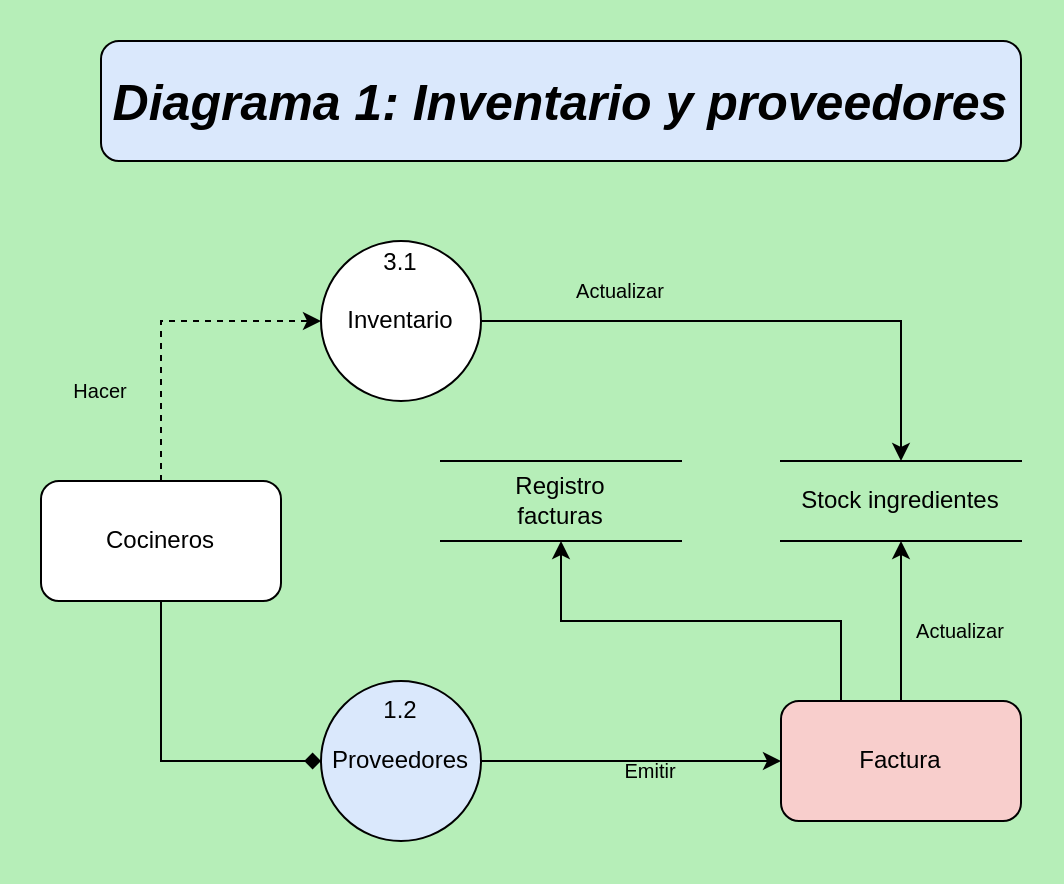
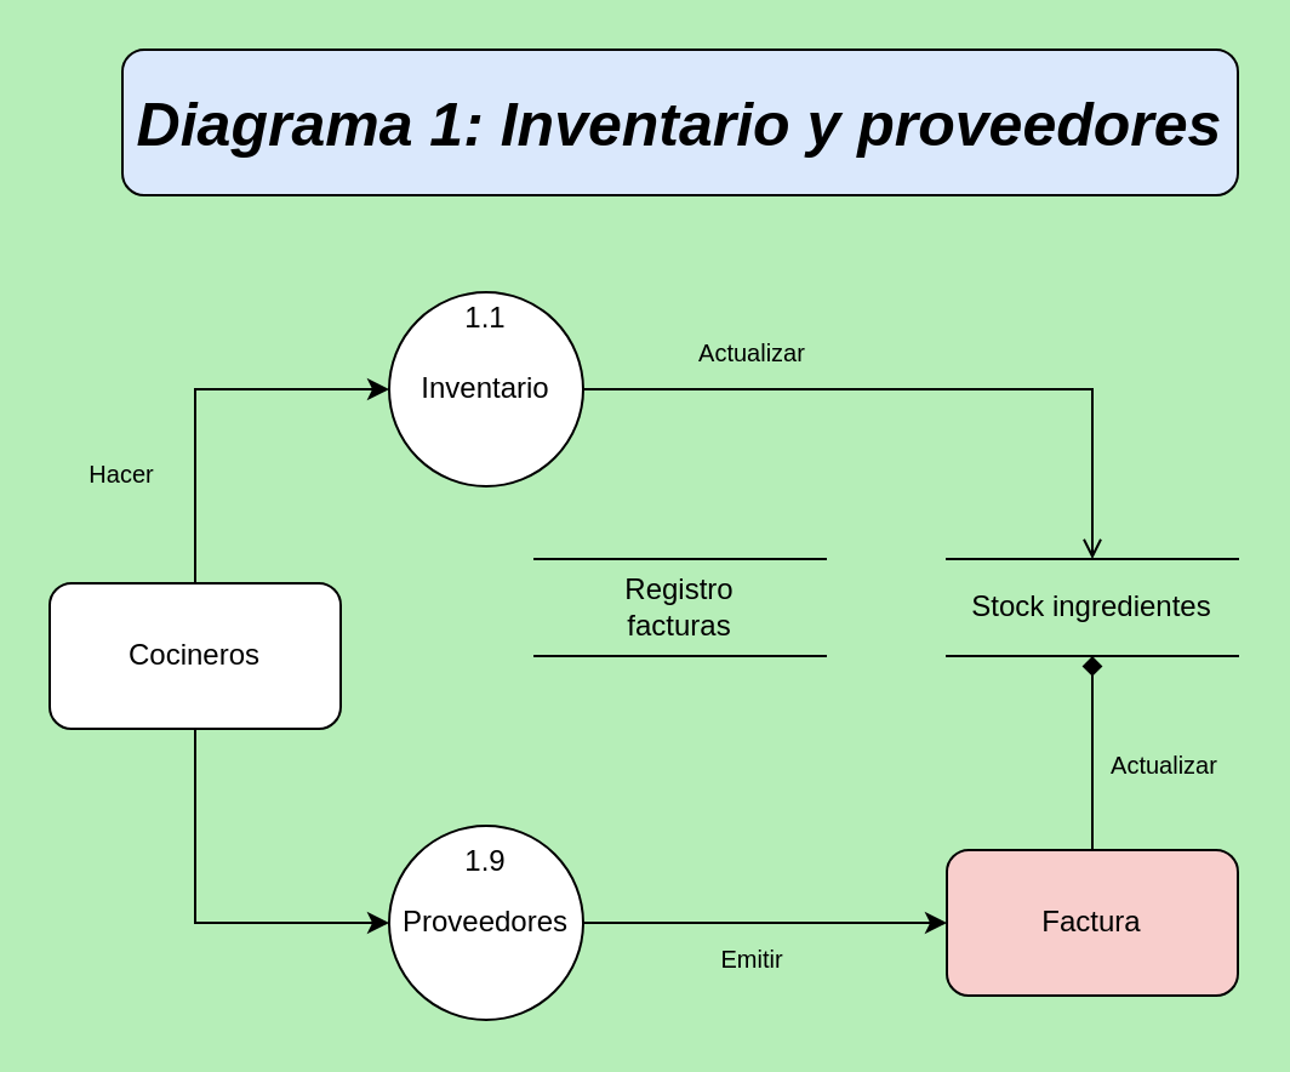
  <mxCell id="0" />
  <mxCell id="1" parent="0" />
- <mxCell id="2" style="edgeStyle=orthogonalEdgeStyle;rounded=0;orthogonalLoop=1;jettySize=auto;html=1;exitX=0.5;exitY=0;exitDx=0;exitDy=0;entryX=0;entryY=0.5;entryDx=0;entryDy=0;dashed=1;" edge="1" parent="1" source="4" target="7"><mxGeometry relative="1" as="geometry" /></mxCell>
- <mxCell id="3" style="edgeStyle=orthogonalEdgeStyle;rounded=0;orthogonalLoop=1;jettySize=auto;html=1;exitX=0.5;exitY=1;exitDx=0;exitDy=0;entryX=0;entryY=0.5;entryDx=0;entryDy=0;endArrow=diamond;" edge="1" parent="1" source="4" target="9"><mxGeometry relative="1" as="geometry" /></mxCell>
+ <mxCell id="2" style="edgeStyle=orthogonalEdgeStyle;rounded=0;orthogonalLoop=1;jettySize=auto;html=1;exitX=0.5;exitY=0;exitDx=0;exitDy=0;entryX=0;entryY=0.5;entryDx=0;entryDy=0;" edge="1" parent="1" source="4" target="7"><mxGeometry relative="1" as="geometry" /></mxCell>
+ <mxCell id="3" style="edgeStyle=orthogonalEdgeStyle;rounded=0;orthogonalLoop=1;jettySize=auto;html=1;exitX=0.5;exitY=1;exitDx=0;exitDy=0;entryX=0;entryY=0.5;entryDx=0;entryDy=0;" edge="1" parent="1" source="4" target="9"><mxGeometry relative="1" as="geometry" /></mxCell>
  <mxCell id="4" value="Cocineros" style="rounded=1;whiteSpace=wrap;html=1;" vertex="1" parent="1"><mxGeometry x="20" y="240" width="120" height="60" as="geometry" /></mxCell>
  <mxCell id="5" value="&lt;b&gt;&lt;i&gt;&lt;font style=&quot;font-size: 25px;&quot;&gt;Diagrama 1: Inventario y proveedores&lt;br&gt;&lt;/font&gt;&lt;/i&gt;&lt;/b&gt;" style="rounded=1;whiteSpace=wrap;html=1;fillColor=#dae8fc;" vertex="1" parent="1"><mxGeometry x="50" y="20" width="460" height="60" as="geometry" /></mxCell>
- <mxCell id="6" style="edgeStyle=orthogonalEdgeStyle;rounded=0;orthogonalLoop=1;jettySize=auto;html=1;exitX=1;exitY=0.5;exitDx=0;exitDy=0;entryX=0.5;entryY=0;entryDx=0;entryDy=0;" edge="1" parent="1" source="7" target="10"><mxGeometry relative="1" as="geometry" /></mxCell>
+ <mxCell id="6" style="edgeStyle=orthogonalEdgeStyle;rounded=0;orthogonalLoop=1;jettySize=auto;html=1;exitX=1;exitY=0.5;exitDx=0;exitDy=0;entryX=0.5;entryY=0;entryDx=0;entryDy=0;endArrow=open;" edge="1" parent="1" source="7" target="10"><mxGeometry relative="1" as="geometry" /></mxCell>
  <mxCell id="7" value="Inventario" style="ellipse;whiteSpace=wrap;html=1;aspect=fixed;" vertex="1" parent="1"><mxGeometry x="160" y="120" width="80" height="80" as="geometry" /></mxCell>
  <mxCell id="8" style="edgeStyle=orthogonalEdgeStyle;rounded=0;orthogonalLoop=1;jettySize=auto;html=1;exitX=1;exitY=0.5;exitDx=0;exitDy=0;entryX=0;entryY=0.5;entryDx=0;entryDy=0;" edge="1" parent="1" source="9" target="15"><mxGeometry relative="1" as="geometry" /></mxCell>
- <mxCell id="9" value="Proveedores" style="ellipse;whiteSpace=wrap;html=1;aspect=fixed;fillColor=#dae8fc;" vertex="1" parent="1"><mxGeometry x="160" y="340" width="80" height="80" as="geometry" /></mxCell>
+ <mxCell id="9" value="Proveedores" style="ellipse;whiteSpace=wrap;html=1;aspect=fixed;" vertex="1" parent="1"><mxGeometry x="160" y="340" width="80" height="80" as="geometry" /></mxCell>
  <mxCell id="10" value="Stock ingredientes" style="shape=partialRectangle;whiteSpace=wrap;html=1;left=0;right=0;fillColor=none;" vertex="1" parent="1"><mxGeometry x="390" y="230" width="120" height="40" as="geometry" /></mxCell>
  <mxCell id="11" value="&lt;font style=&quot;font-size: 10px;&quot;&gt;Hacer&lt;/font&gt;" style="text;html=1;strokeColor=none;fillColor=none;align=center;verticalAlign=middle;whiteSpace=wrap;rounded=0;" vertex="1" parent="1"><mxGeometry x="20" y="180" width="60" height="30" as="geometry" /></mxCell>
  <mxCell id="12" value="&lt;font style=&quot;font-size: 10px;&quot;&gt;Actualizar&lt;/font&gt;" style="text;html=1;strokeColor=none;fillColor=none;align=center;verticalAlign=middle;whiteSpace=wrap;rounded=0;" vertex="1" parent="1"><mxGeometry x="280" y="130" width="60" height="30" as="geometry" /></mxCell>
- <mxCell id="13" style="edgeStyle=orthogonalEdgeStyle;rounded=0;orthogonalLoop=1;jettySize=auto;html=1;exitX=0.25;exitY=0;exitDx=0;exitDy=0;entryX=0.5;entryY=1;entryDx=0;entryDy=0;" edge="1" parent="1" source="15" target="18"><mxGeometry relative="1" as="geometry" /></mxCell>
- <mxCell id="14" style="edgeStyle=orthogonalEdgeStyle;rounded=0;orthogonalLoop=1;jettySize=auto;html=1;exitX=0.5;exitY=0;exitDx=0;exitDy=0;entryX=0.5;entryY=1;entryDx=0;entryDy=0;" edge="1" parent="1" source="15" target="10"><mxGeometry relative="1" as="geometry" /></mxCell>
+ <mxCell id="14" style="edgeStyle=orthogonalEdgeStyle;rounded=0;orthogonalLoop=1;jettySize=auto;html=1;exitX=0.5;exitY=0;exitDx=0;exitDy=0;entryX=0.5;entryY=1;entryDx=0;entryDy=0;endArrow=diamond;" edge="1" parent="1" source="15" target="10"><mxGeometry relative="1" as="geometry" /></mxCell>
  <mxCell id="15" value="Factura" style="rounded=1;whiteSpace=wrap;html=1;fillColor=#f8cecc;" vertex="1" parent="1"><mxGeometry x="390" y="350" width="120" height="60" as="geometry" /></mxCell>
- <mxCell id="16" value="&lt;font style=&quot;font-size: 10px;&quot;&gt;Emitir&lt;/font&gt;" style="text;html=1;strokeColor=none;fillColor=none;align=center;verticalAlign=middle;whiteSpace=wrap;rounded=0;" vertex="1" parent="1"><mxGeometry x="295" y="370" width="60" height="30" as="geometry" /></mxCell>
+ <mxCell id="16" value="&lt;font style=&quot;font-size: 10px;&quot;&gt;Emitir&lt;/font&gt;" style="text;html=1;strokeColor=none;fillColor=none;align=center;verticalAlign=middle;whiteSpace=wrap;rounded=0;" vertex="1" parent="1"><mxGeometry x="280" y="380" width="60" height="30" as="geometry" /></mxCell>
  <mxCell id="17" value="&lt;font style=&quot;font-size: 10px;&quot;&gt;Actualizar&lt;/font&gt;" style="text;html=1;strokeColor=none;fillColor=none;align=center;verticalAlign=middle;whiteSpace=wrap;rounded=0;" vertex="1" parent="1"><mxGeometry x="450" y="300" width="60" height="30" as="geometry" /></mxCell>
  <mxCell id="18" value="Registro&lt;br&gt;&lt;div&gt;facturas&lt;br&gt;&lt;/div&gt;" style="shape=partialRectangle;whiteSpace=wrap;html=1;left=0;right=0;fillColor=none;" vertex="1" parent="1"><mxGeometry x="220" y="230" width="120" height="40" as="geometry" /></mxCell>
- <mxCell id="19" value="3.1" style="text;html=1;strokeColor=none;fillColor=none;align=center;verticalAlign=middle;whiteSpace=wrap;rounded=0;" vertex="1" parent="1"><mxGeometry x="185" y="130" width="30" as="geometry" /></mxCell>
- <mxCell id="20" value="1.2" style="text;html=1;strokeColor=none;fillColor=none;align=center;verticalAlign=middle;whiteSpace=wrap;rounded=0;" vertex="1" parent="1"><mxGeometry x="190" y="350" width="20" height="10" as="geometry" /></mxCell>
+ <mxCell id="19" value="1.1" style="text;html=1;strokeColor=none;fillColor=none;align=center;verticalAlign=middle;whiteSpace=wrap;rounded=0;" vertex="1" parent="1"><mxGeometry x="185" y="130" width="30" as="geometry" /></mxCell>
+ <mxCell id="20" value="1.9" style="text;html=1;strokeColor=none;fillColor=none;align=center;verticalAlign=middle;whiteSpace=wrap;rounded=0;" vertex="1" parent="1"><mxGeometry x="190" y="350" width="20" height="10" as="geometry" /></mxCell>
